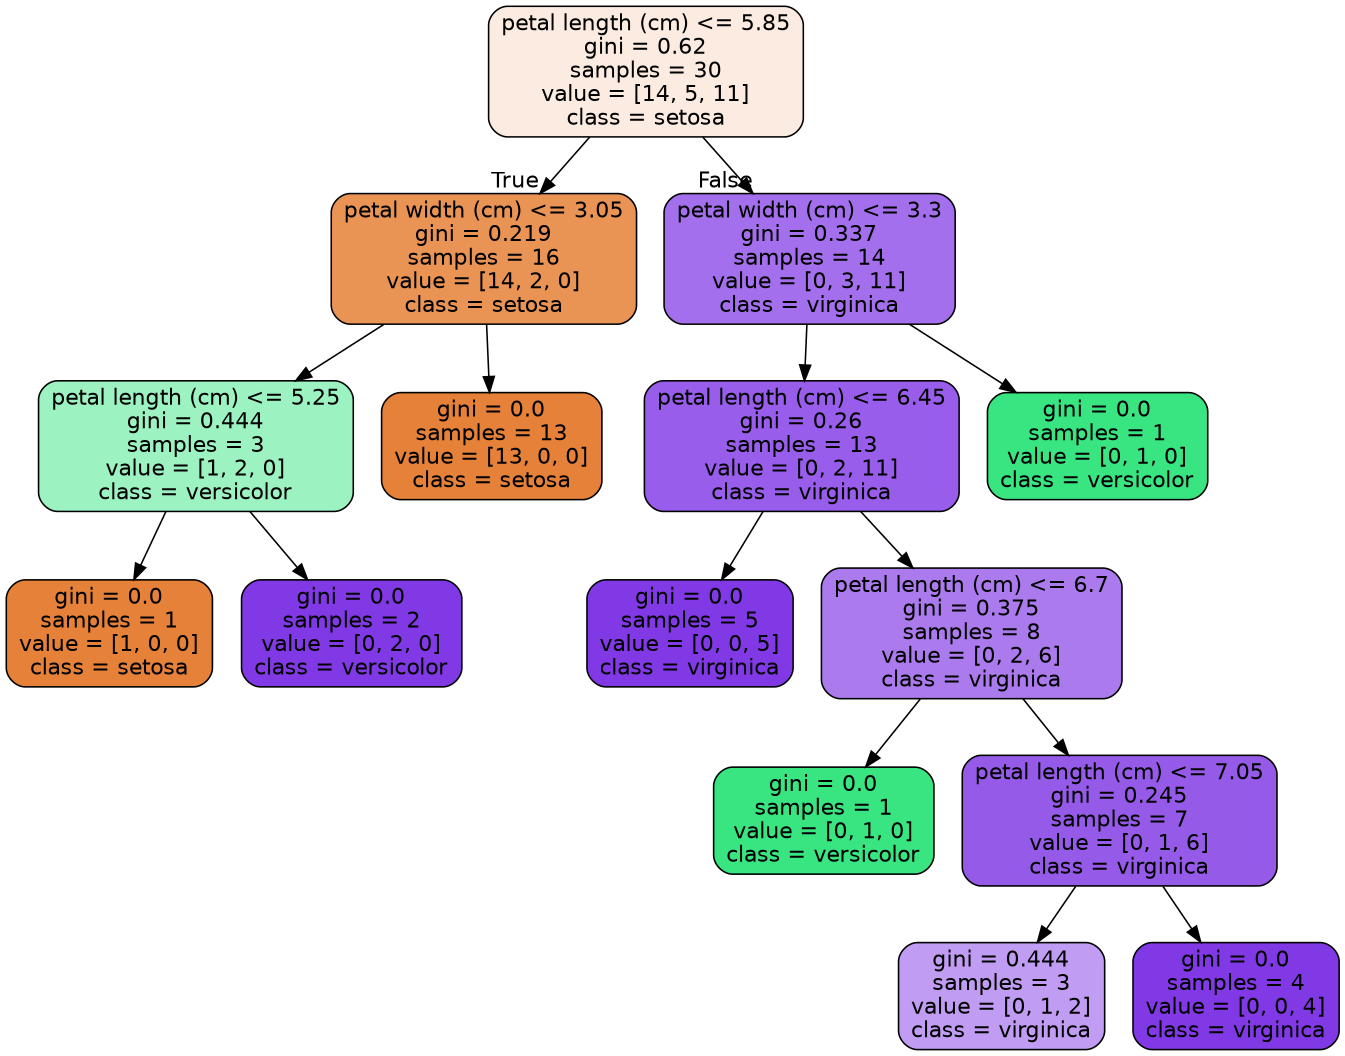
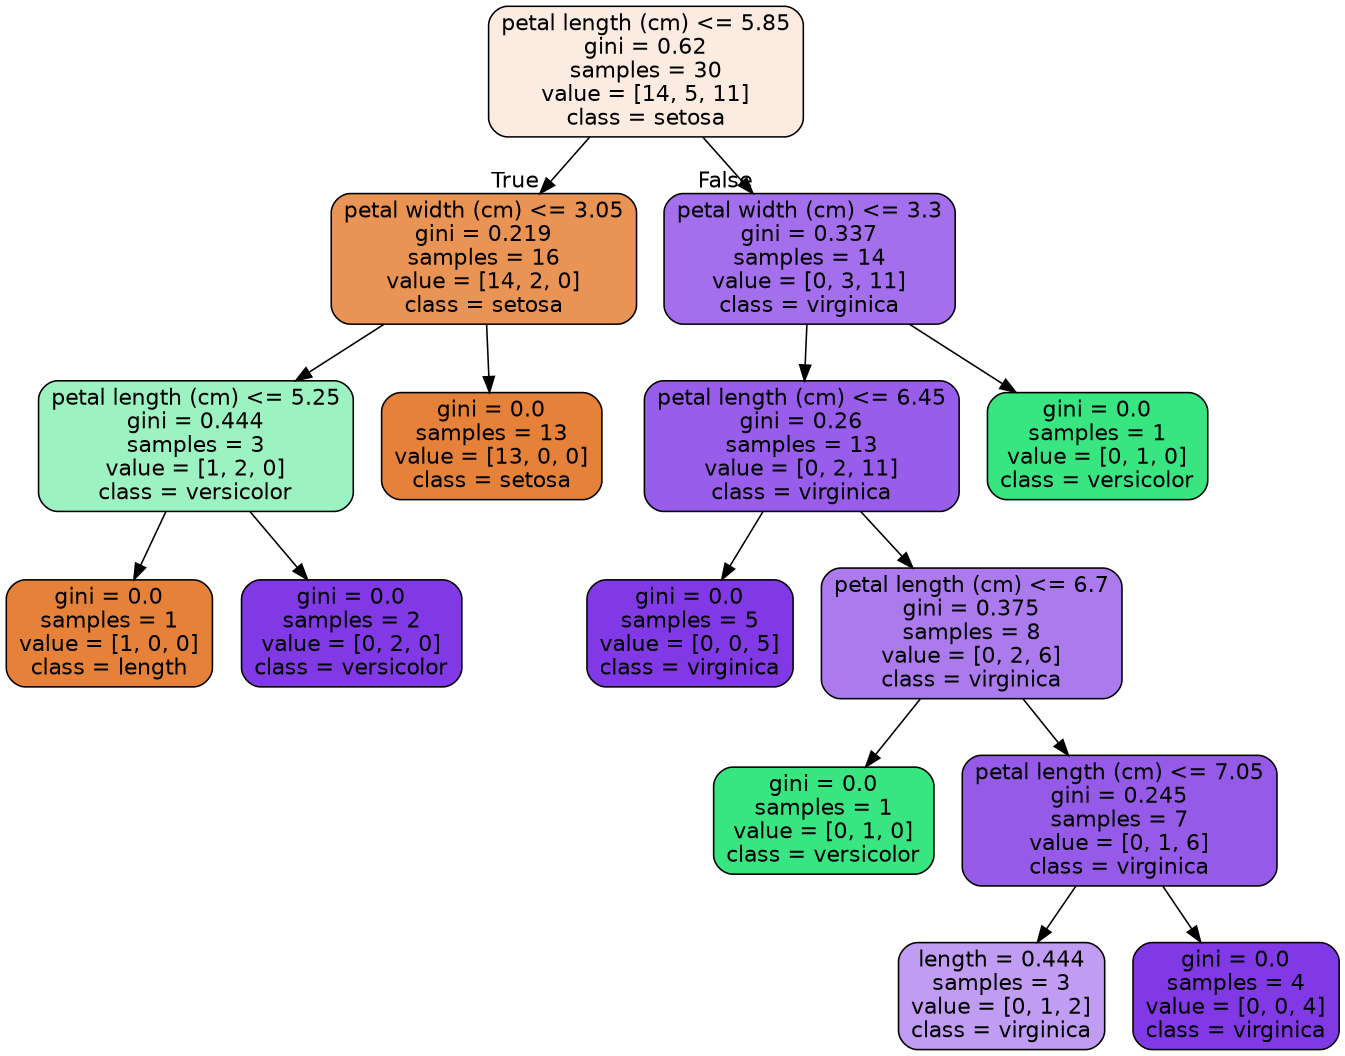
  digraph {
    node [color=black fillcolor="#8139e5" fontname=helvetica shape=box style="filled, rounded"]
    edge [fontname=helvetica]
    n1 [fillcolor="#fbebe0" label="petal length (cm) <= 5.85\ngini = 0.62\nsamples = 30\nvalue = [14, 5, 11]\nclass = setosa"]
    n2 [fillcolor="#e99355" label="petal width (cm) <= 3.05\ngini = 0.219\nsamples = 16\nvalue = [14, 2, 0]\nclass = setosa"]
    n3 [fillcolor="#a36fec" label="petal width (cm) <= 3.3\ngini = 0.337\nsamples = 14\nvalue = [0, 3, 11]\nclass = virginica"]
    n4 [fillcolor="#9cf2c0" label="petal length (cm) <= 5.25\ngini = 0.444\nsamples = 3\nvalue = [1, 2, 0]\nclass = versicolor"]
    n5 [fillcolor="#e58139" label="gini = 0.0\nsamples = 13\nvalue = [13, 0, 0]\nclass = setosa"]
    n6 [fillcolor="#985dea" label="petal length (cm) <= 6.45\ngini = 0.26\nsamples = 13\nvalue = [0, 2, 11]\nclass = virginica"]
    n7 [fillcolor="#39e581" label="gini = 0.0\nsamples = 1\nvalue = [0, 1, 0]\nclass = versicolor"]
-   n8 [fillcolor="#e58139" label="gini = 0.0\nsamples = 1\nvalue = [1, 0, 0]\nclass = setosa"]
+   n8 [fillcolor="#e58139" label="gini = 0.0\nsamples = 1\nvalue = [1, 0, 0]\nclass = length"]
    n9 [label="gini = 0.0\nsamples = 2\nvalue = [0, 2, 0]\nclass = versicolor"]
    n10 [label="gini = 0.0\nsamples = 5\nvalue = [0, 0, 5]\nclass = virginica"]
    n11 [fillcolor="#ab7bee" label="petal length (cm) <= 6.7\ngini = 0.375\nsamples = 8\nvalue = [0, 2, 6]\nclass = virginica"]
    n12 [fillcolor="#39e581" label="gini = 0.0\nsamples = 1\nvalue = [0, 1, 0]\nclass = versicolor"]
    n13 [fillcolor="#965ae9" label="petal length (cm) <= 7.05\ngini = 0.245\nsamples = 7\nvalue = [0, 1, 6]\nclass = virginica"]
-   n14 [fillcolor="#c09cf2" label="gini = 0.444\nsamples = 3\nvalue = [0, 1, 2]\nclass = virginica"]
+   n14 [fillcolor="#c09cf2" label="length = 0.444\nsamples = 3\nvalue = [0, 1, 2]\nclass = virginica"]
    n15 [label="gini = 0.0\nsamples = 4\nvalue = [0, 0, 4]\nclass = virginica"]
    n1 -> n2 [headlabel=True labelangle=45 labeldistance=2.5]
    n1 -> n3 [headlabel=False labelangle=-45 labeldistance=2.5]
    n2 -> n4
    n2 -> n5
    n3 -> n6
    n3 -> n7
    n4 -> n8
    n4 -> n9
    n6 -> n10
    n6 -> n11
    n11 -> n12
    n11 -> n13
    n13 -> n14
    n13 -> n15
  }
